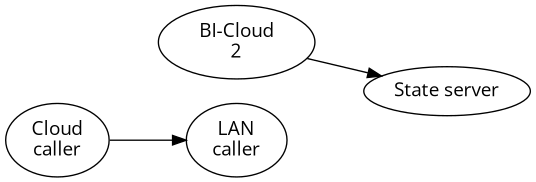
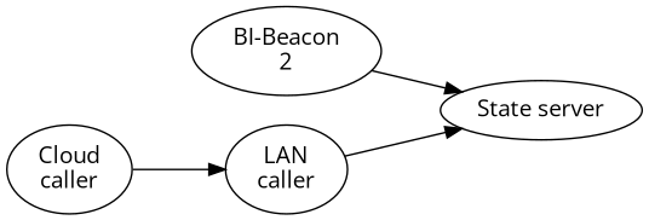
  digraph {
    fontname="Open Sans"
    rankdir=LR
    node [fontname="Open Sans"]
    edge [fontname="Open Sans"]
    n1 [label="State server"]
-   n2 [label="BI-Cloud\n2"]
+   n2 [label="BI-Beacon\n2"]
    n3 [label="LAN\ncaller"]
    n4 [label="Cloud\ncaller"]
    n2 -> n1
+   n3 -> n1
    n4 -> n3
  }
